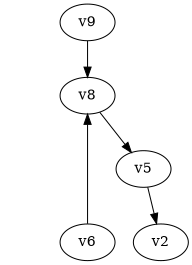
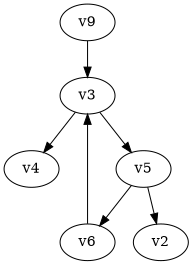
  digraph {
    multiplicity_factor=1
    overall_factor=1
    node [int_id=V_3_SCALAR_000]
    edge [pdg=1000]
-   v3 [label=v8]
+   v3
+   v4
    v5
    n4 [label=v9 int_id=""]
    v6
    v2 [int_id=""]
+   v3 -> v4
    v3 -> v5
+   v5 -> v6 [lmb_index=0]
    v5 -> v2 [mom=p2]
    n4 -> v3 [mom=p1]
    v6 -> v3
  }
